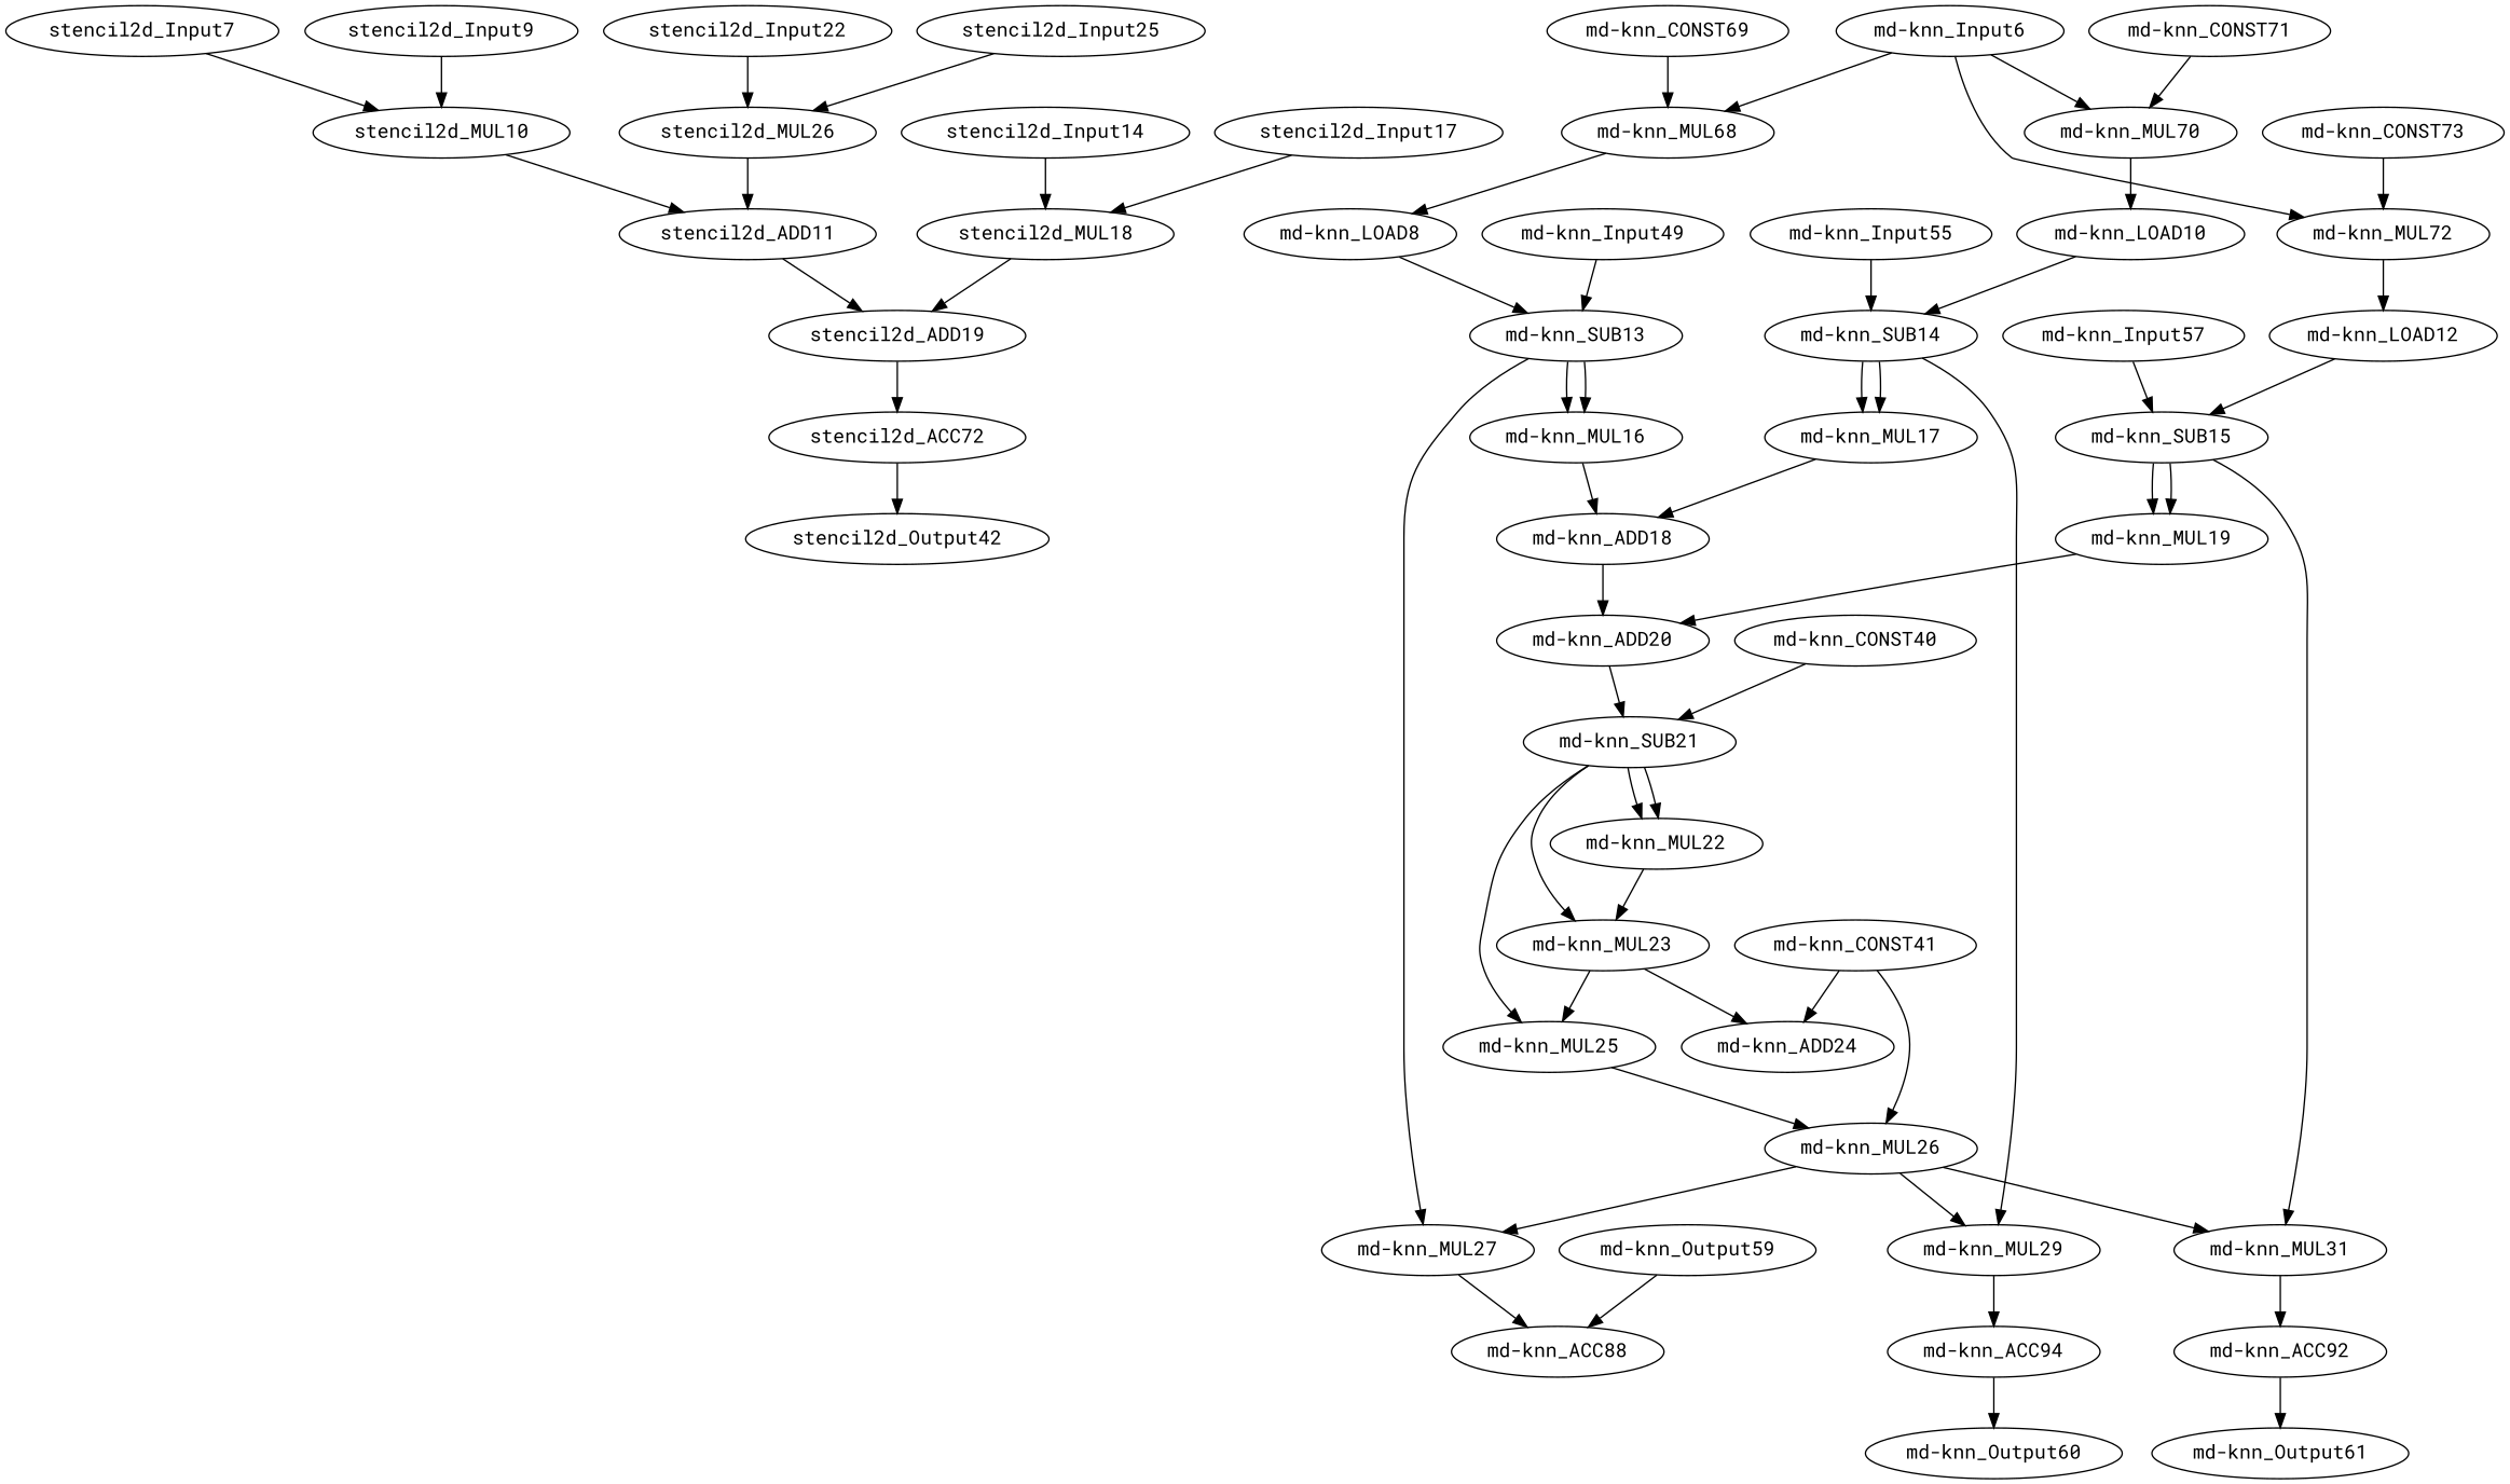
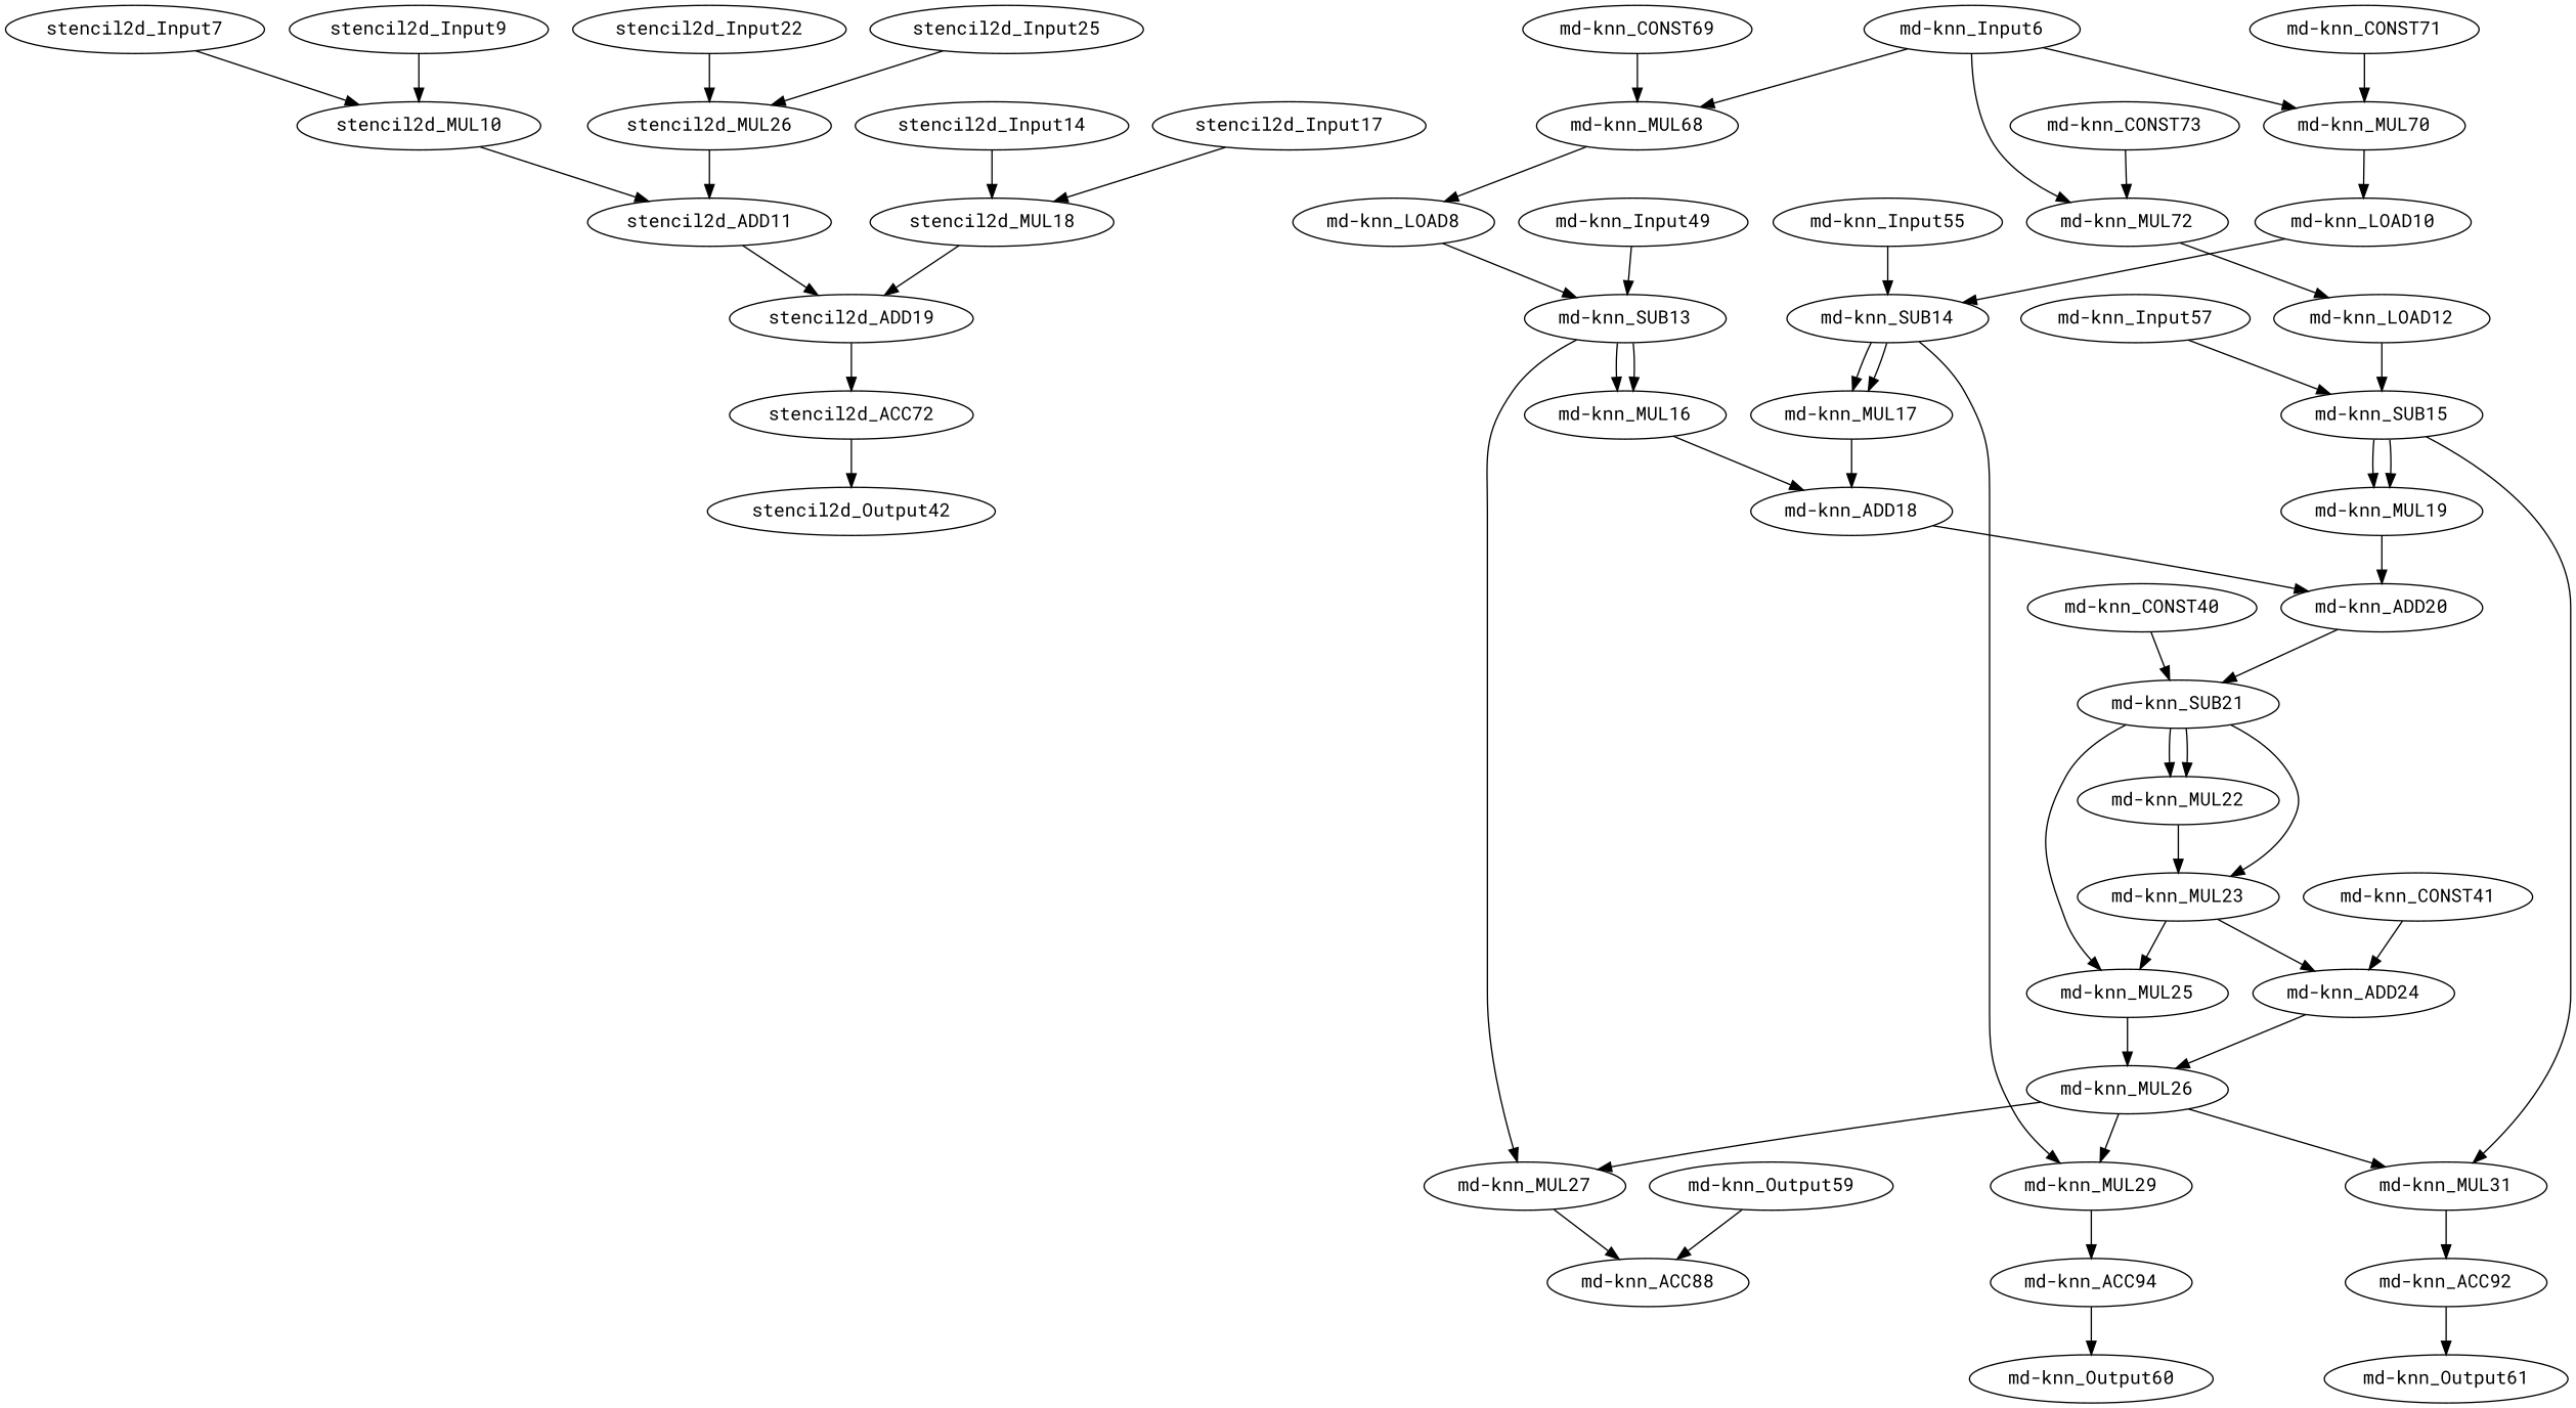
  digraph {
    fontname="Roboto Mono"
    node [fontname="Roboto Mono" opcode=mul]
    edge [fontname="Roboto Mono" operand=0]
    stencil2d_Input7 [offset="0, 0" opcode=input pattern="12, 3, -24, 30, -24, 30" ref_name=stencil2d_filter]
    stencil2d_MUL10
    stencil2d_ADD11 [opcode=add]
    stencil2d_Input9 [offset="0, 0" opcode=input pattern="128, 3, -252, 30, -244, 30" ref_name=stencil2d_orig]
    stencil2d_ADD19 [opcode=add]
    stencil2d_ACC72 [acc_first=1 acc_params="0, 3, 1, 900" opcode=acc]
    stencil2d_Input14 [offset="0, 4" opcode=input pattern="12, 3, -24, 30, -24, 30" ref_name=stencil2d_filter]
    stencil2d_MUL18
    stencil2d_Input17 [offset="0, 4" opcode=input pattern="128, 3, -252, 30, -244, 30" ref_name=stencil2d_orig]
    stencil2d_Output42 [offset="0, 0" opcode=output pattern="0, 3, 4, 30, 12, 30" ref_name=stencil2d_sol]
    stencil2d_Input22 [offset="0, 8" opcode=input pattern="12, 3, -24, 30, -24, 30" ref_name=stencil2d_filter]
    stencil2d_MUL26
    stencil2d_Input25 [offset="0, 8" opcode=input pattern="128, 3, -252, 30, -244, 30" ref_name=stencil2d_orig]
    "md-knn_Input6" [offset="0, 0" opcode=input pattern="4, 16, 4, 64" ref_name="md-knn_NL"]
    "md-knn_MUL68" [opcode=MUL]
    "md-knn_MUL70" [opcode=MUL]
    "md-knn_MUL72" [opcode=MUL]
    "md-knn_LOAD8" [cycles=1024 offset="0, 0" opcode=load ref_name="md-knn_position_x"]
    "md-knn_LOAD10" [cycles=1024 offset="0, 0" opcode=load ref_name="md-knn_position_y"]
    "md-knn_LOAD12" [cycles=1024 offset="0, 0" opcode=load ref_name="md-knn_position_z"]
    "md-knn_SUB13" [opcode=sub]
    "md-knn_MUL16"
    "md-knn_MUL27"
    "md-knn_SUB14" [opcode=sub]
    "md-knn_MUL17"
    "md-knn_MUL29"
    "md-knn_SUB15" [opcode=sub]
    "md-knn_MUL19"
    "md-knn_MUL31"
    "md-knn_ADD18" [opcode=add]
    "md-knn_ACC88" [acc_first=1 acc_params="0, 16, 1, 64" opcode=acc]
    "md-knn_ACC94" [acc_first=1 acc_params="0, 16, 1, 64" opcode=acc]
    "md-knn_ADD20" [opcode=add]
    "md-knn_ACC92" [acc_first=1 acc_params="0, 16, 1, 64" opcode=acc]
    n35 [label="md-knn_SUB21" opcode=udiv]
    "md-knn_MUL22"
    "md-knn_MUL23"
    "md-knn_MUL25"
    "md-knn_ADD24" [opcode=add]
    "md-knn_MUL26"
    "md-knn_Output60" [offset="0, 0" opcode=output pattern="0, 16, 4, 64" ref_name="md-knn_force_y"]
    "md-knn_Output61" [offset="0, 0" opcode=output pattern="0, 16, 4, 64" ref_name="md-knn_force_z"]
    "md-knn_CONST40" [opcode=const value=10]
    "md-knn_CONST41" [opcode=const value=-2000]
    "md-knn_Input49" [offset="0, 0" opcode=input pattern="0, 16, 4, 64" ref_name="md-knn_position_x"]
    "md-knn_Input55" [offset="0, 0" opcode=input pattern="0, 16, 4, 64" ref_name="md-knn_position_y"]
    "md-knn_Input57" [offset="0, 0" opcode=input pattern="0, 16, 4, 64" ref_name="md-knn_position_z"]
    "md-knn_Output59" [offset="0, 0" opcode=output pattern="0, 16, 4, 64" ref_name="md-knn_force_x"]
    "md-knn_CONST69" [opcode=const value=4]
    "md-knn_CONST71" [opcode=const value=4]
    "md-knn_CONST73" [opcode=const value=4]
    stencil2d_Input7 -> stencil2d_MUL10 [operand=1]
    stencil2d_MUL10 -> stencil2d_ADD11
    stencil2d_ADD11 -> stencil2d_ADD19 [operand=1]
    stencil2d_Input9 -> stencil2d_MUL10
    stencil2d_ADD19 -> stencil2d_ACC72
    stencil2d_ACC72 -> stencil2d_Output42
    stencil2d_Input14 -> stencil2d_MUL18 [operand=1]
    stencil2d_MUL18 -> stencil2d_ADD19
    stencil2d_Input17 -> stencil2d_MUL18
    stencil2d_Input22 -> stencil2d_MUL26 [operand=1]
    stencil2d_MUL26 -> stencil2d_ADD11 [operand=1]
    stencil2d_Input25 -> stencil2d_MUL26
    "md-knn_Input6" -> "md-knn_MUL68"
    "md-knn_Input6" -> "md-knn_MUL70"
    "md-knn_Input6" -> "md-knn_MUL72"
    "md-knn_MUL68" -> "md-knn_LOAD8"
    "md-knn_MUL70" -> "md-knn_LOAD10"
    "md-knn_MUL72" -> "md-knn_LOAD12"
    "md-knn_LOAD8" -> "md-knn_SUB13" [operand=1]
    "md-knn_LOAD10" -> "md-knn_SUB14" [operand=1]
    "md-knn_LOAD12" -> "md-knn_SUB15" [operand=1]
    "md-knn_SUB13" -> "md-knn_MUL16"
    "md-knn_SUB13" -> "md-knn_MUL16" [operand=1]
    "md-knn_SUB13" -> "md-knn_MUL27" [operand=1]
    "md-knn_MUL16" -> "md-knn_ADD18" [operand=1]
    "md-knn_MUL27" -> "md-knn_ACC88"
    "md-knn_SUB14" -> "md-knn_MUL17"
    "md-knn_SUB14" -> "md-knn_MUL17" [operand=1]
    "md-knn_SUB14" -> "md-knn_MUL29" [operand=1]
    "md-knn_MUL17" -> "md-knn_ADD18"
    "md-knn_MUL29" -> "md-knn_ACC94"
    "md-knn_SUB15" -> "md-knn_MUL19"
    "md-knn_SUB15" -> "md-knn_MUL19" [operand=1]
    "md-knn_SUB15" -> "md-knn_MUL31" [operand=1]
    "md-knn_MUL19" -> "md-knn_ADD20" [operand=1]
    "md-knn_MUL31" -> "md-knn_ACC92"
    "md-knn_ADD18" -> "md-knn_ADD20"
    "md-knn_ACC94" -> "md-knn_Output60"
    "md-knn_ADD20" -> n35 [operand=1]
    "md-knn_ACC92" -> "md-knn_Output61"
    n35 -> "md-knn_MUL22"
    n35 -> "md-knn_MUL22" [operand=1]
    n35 -> "md-knn_MUL23" [operand=1]
    n35 -> "md-knn_MUL25" [operand=1]
    "md-knn_MUL22" -> "md-knn_MUL23"
    "md-knn_MUL23" -> "md-knn_MUL25"
    "md-knn_MUL23" -> "md-knn_ADD24"
    "md-knn_MUL25" -> "md-knn_MUL26"
-   "md-knn_CONST41" -> "md-knn_MUL26" [operand=1]
+   "md-knn_ADD24" -> "md-knn_MUL26" [operand=1]
    "md-knn_MUL26" -> "md-knn_MUL27"
    "md-knn_MUL26" -> "md-knn_MUL29"
    "md-knn_MUL26" -> "md-knn_MUL31"
    "md-knn_CONST40" -> n35
    "md-knn_CONST41" -> "md-knn_ADD24" [operand=1]
    "md-knn_Input49" -> "md-knn_SUB13"
    "md-knn_Input55" -> "md-knn_SUB14"
    "md-knn_Input57" -> "md-knn_SUB15"
    "md-knn_Output59" -> "md-knn_ACC88"
    "md-knn_CONST69" -> "md-knn_MUL68" [operand=1]
    "md-knn_CONST71" -> "md-knn_MUL70" [operand=1]
    "md-knn_CONST73" -> "md-knn_MUL72" [operand=1]
  }
